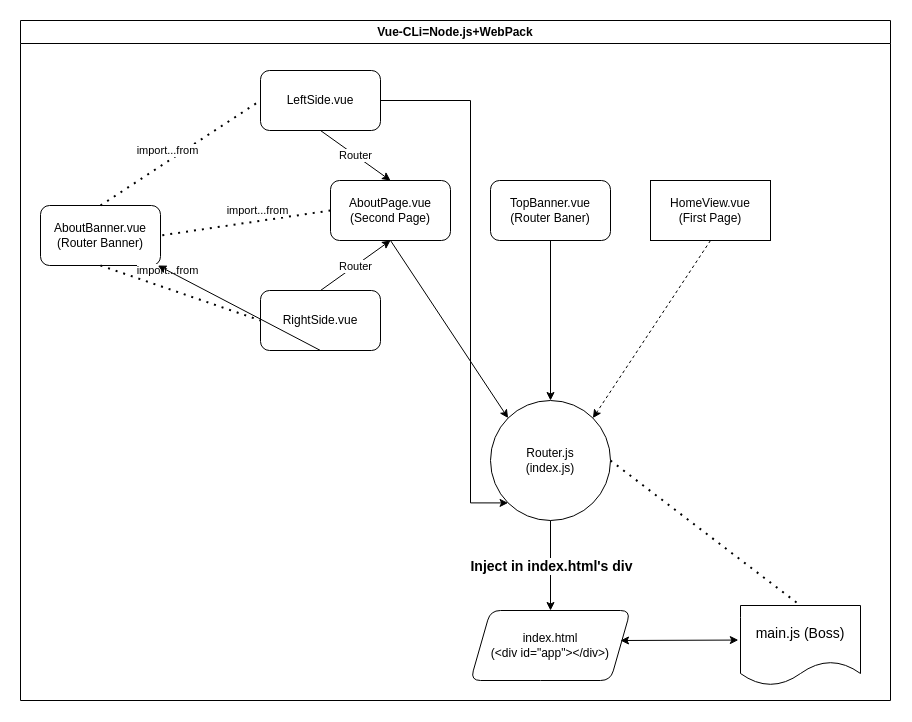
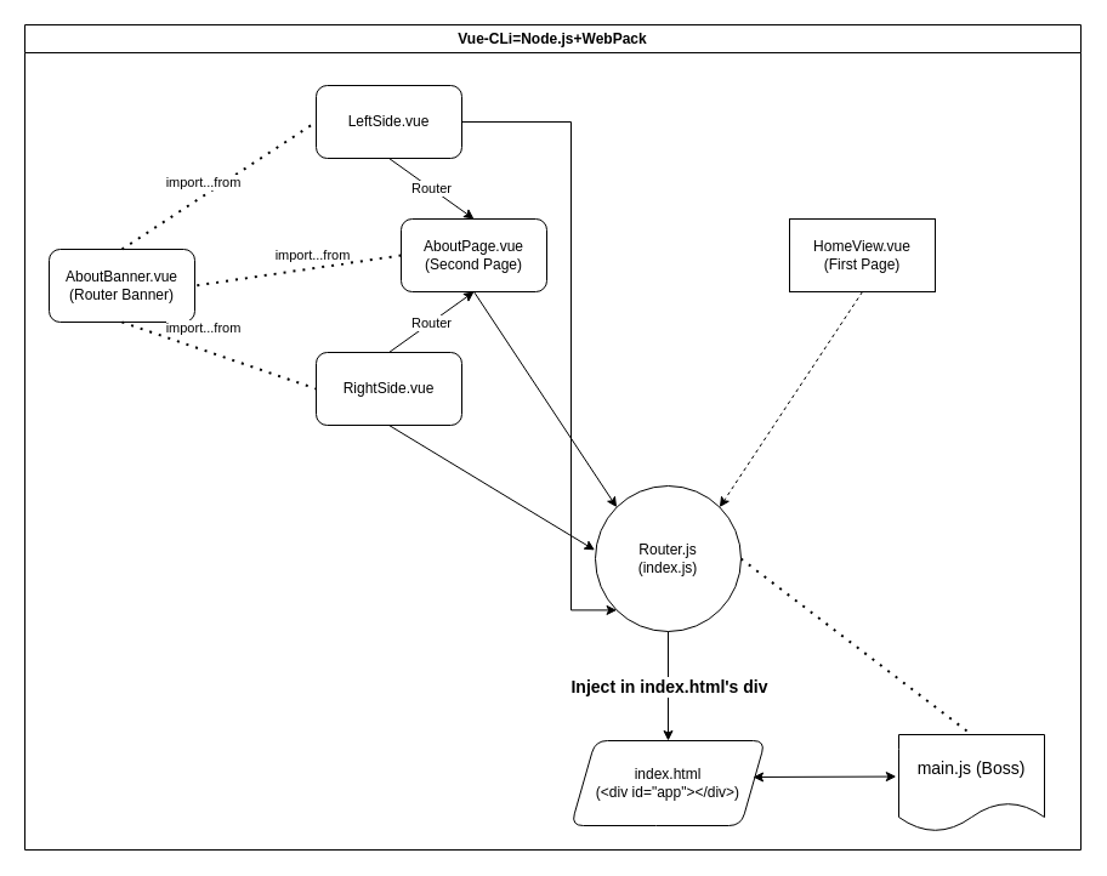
  <mxCell id="0" />
  <mxCell id="1" parent="0" />
  <mxCell id="2" value="AboutPage.vue&lt;div&gt;(Second Page)&lt;/div&gt;" style="rounded=1;whiteSpace=wrap;html=1;" parent="1" vertex="1"><mxGeometry x="330" y="180" width="120" height="60" as="geometry" /></mxCell>
- <mxCell id="3" value="TopBanner.vue&lt;div&gt;(Router Baner)&lt;br&gt;&lt;/div&gt;" style="rounded=1;whiteSpace=wrap;html=1;" parent="1" vertex="1"><mxGeometry x="490" y="180" width="120" height="60" as="geometry" /></mxCell>
  <mxCell id="4" value="Router.js&lt;br&gt;(index.js)" style="ellipse;whiteSpace=wrap;html=1;aspect=fixed;rounded=1;" parent="1" vertex="1"><mxGeometry x="490" y="400" width="120" height="120" as="geometry" /></mxCell>
  <mxCell id="5" value="index.html&lt;br&gt;(&amp;lt;div id=&quot;app&quot;&amp;gt;&amp;lt;/div&amp;gt;)" style="shape=parallelogram;perimeter=parallelogramPerimeter;whiteSpace=wrap;html=1;fixedSize=1;rounded=1;" parent="1" vertex="1"><mxGeometry x="470" y="610" width="160" height="70" as="geometry" /></mxCell>
  <mxCell id="6" value="" style="endArrow=classic;html=1;entryX=1;entryY=0;entryDx=0;entryDy=0;exitX=0.5;exitY=1;exitDx=0;exitDy=0;dashed=1;" parent="1" source="15" target="4" edge="1"><mxGeometry width="50" height="50" relative="1" as="geometry"><mxPoint x="650" y="340" as="sourcePoint" /><mxPoint x="700" y="290" as="targetPoint" /></mxGeometry></mxCell>
- <mxCell id="7" value="" style="endArrow=classic;html=1;entryX=0.5;entryY=0;entryDx=0;entryDy=0;exitX=0.5;exitY=1;exitDx=0;exitDy=0;" parent="1" source="3" target="4" edge="1"><mxGeometry width="50" height="50" relative="1" as="geometry"><mxPoint x="510" y="360" as="sourcePoint" /><mxPoint x="560" y="310" as="targetPoint" /></mxGeometry></mxCell>
  <mxCell id="8" value="" style="endArrow=classic;html=1;exitX=0.5;exitY=1;exitDx=0;exitDy=0;entryX=0;entryY=0;entryDx=0;entryDy=0;" parent="1" source="2" target="4" edge="1"><mxGeometry width="50" height="50" relative="1" as="geometry"><mxPoint x="650" y="410" as="sourcePoint" /><mxPoint x="690" y="480" as="targetPoint" /></mxGeometry></mxCell>
  <mxCell id="9" value="" style="endArrow=none;dashed=1;html=1;dashPattern=1 3;strokeWidth=2;exitX=1;exitY=0.5;exitDx=0;exitDy=0;entryX=0.5;entryY=0;entryDx=0;entryDy=0;" parent="1" source="4" edge="1" target="12"><mxGeometry width="50" height="50" relative="1" as="geometry"><mxPoint x="600" y="480" as="sourcePoint" /><mxPoint x="770" y="460" as="targetPoint" /></mxGeometry></mxCell>
  <mxCell id="10" value="" style="endArrow=classic;html=1;exitX=0.5;exitY=1;exitDx=0;exitDy=0;entryX=0.5;entryY=0;entryDx=0;entryDy=0;" parent="1" source="4" target="5" edge="1"><mxGeometry relative="1" as="geometry"><mxPoint x="510" y="570" as="sourcePoint" /><mxPoint x="610" y="570" as="targetPoint" /></mxGeometry></mxCell>
  <mxCell id="11" value="&lt;font style=&quot;font-size: 14px;&quot;&gt;&lt;b&gt;Inject in index.html's div&lt;/b&gt;&lt;/font&gt;" style="edgeLabel;resizable=0;html=1;align=center;verticalAlign=middle;rounded=1;" parent="10" connectable="0" vertex="1"><mxGeometry relative="1" as="geometry" /></mxCell>
  <mxCell id="12" value="main.js (Boss)" style="shape=document;whiteSpace=wrap;html=1;boundedLbl=1;fontSize=14;rounded=1;" parent="1" vertex="1"><mxGeometry x="740" y="605" width="120" height="80" as="geometry" /></mxCell>
  <mxCell id="13" value="" style="endArrow=classic;startArrow=classic;html=1;rounded=0;entryX=-0.018;entryY=0.432;entryDx=0;entryDy=0;entryPerimeter=0;" edge="1" parent="1" target="12"><mxGeometry width="50" height="50" relative="1" as="geometry"><mxPoint x="620" y="640" as="sourcePoint" /><mxPoint x="670" y="590" as="targetPoint" /></mxGeometry></mxCell>
  <mxCell id="14" value="Vue-CLi=Node.js+WebPack" style="swimlane;whiteSpace=wrap;html=1;" vertex="1" parent="1"><mxGeometry x="20" y="20" width="870" height="680" as="geometry" /></mxCell>
  <mxCell id="15" value="HomeView.vue&lt;br&gt;(First Page)" style="whiteSpace=wrap;html=1;movable=1;resizable=1;rotatable=1;deletable=1;editable=1;connectable=1;rounded=0;" parent="1" vertex="1"><mxGeometry x="650" y="180" width="120" height="60" as="geometry" /></mxCell>
  <mxCell id="16" value="AboutBanner.vue&lt;div&gt;(Router Banner)&lt;/div&gt;" style="rounded=1;whiteSpace=wrap;html=1;" vertex="1" parent="1"><mxGeometry x="40" y="205" width="120" height="60" as="geometry" /></mxCell>
  <mxCell id="17" value="" style="endArrow=none;dashed=1;html=1;dashPattern=1 3;strokeWidth=2;rounded=0;entryX=1;entryY=0.5;entryDx=0;entryDy=0;exitX=0;exitY=0.5;exitDx=0;exitDy=0;" edge="1" parent="1" source="2" target="16"><mxGeometry width="50" height="50" relative="1" as="geometry"><mxPoint x="240" y="170" as="sourcePoint" /><mxPoint x="290" y="120" as="targetPoint" /></mxGeometry></mxCell>
  <mxCell id="18" style="edgeStyle=orthogonalEdgeStyle;rounded=0;orthogonalLoop=1;jettySize=auto;html=1;entryX=0;entryY=1;entryDx=0;entryDy=0;" edge="1" parent="1" source="19" target="4"><mxGeometry relative="1" as="geometry"><Array as="points"><mxPoint x="470" y="100" /><mxPoint x="470" y="502" /></Array></mxGeometry></mxCell>
  <mxCell id="19" value="LeftSide.vue" style="rounded=1;whiteSpace=wrap;html=1;" vertex="1" parent="1"><mxGeometry x="260" y="70" width="120" height="60" as="geometry" /></mxCell>
  <mxCell id="20" value="RightSide.vue" style="rounded=1;whiteSpace=wrap;html=1;" vertex="1" parent="1"><mxGeometry x="260" y="290" width="120" height="60" as="geometry" /></mxCell>
  <mxCell id="21" value="" style="endArrow=none;dashed=1;html=1;dashPattern=1 3;strokeWidth=2;rounded=0;entryX=0;entryY=0.5;entryDx=0;entryDy=0;exitX=0.5;exitY=0;exitDx=0;exitDy=0;" edge="1" parent="1" source="16" target="19"><mxGeometry width="50" height="50" relative="1" as="geometry"><mxPoint x="330" y="230" as="sourcePoint" /><mxPoint x="380" y="180" as="targetPoint" /></mxGeometry></mxCell>
  <mxCell id="22" value="" style="endArrow=none;dashed=1;html=1;dashPattern=1 3;strokeWidth=2;rounded=0;exitX=0.5;exitY=1;exitDx=0;exitDy=0;" edge="1" parent="1" source="16"><mxGeometry width="50" height="50" relative="1" as="geometry"><mxPoint x="330" y="230" as="sourcePoint" /><mxPoint x="260" y="320" as="targetPoint" /></mxGeometry></mxCell>
  <mxCell id="23" value="" style="endArrow=classic;html=1;rounded=0;exitX=0.5;exitY=1;exitDx=0;exitDy=0;entryX=0.5;entryY=0;entryDx=0;entryDy=0;" edge="1" parent="1" source="19" target="2"><mxGeometry relative="1" as="geometry"><mxPoint x="300" y="210" as="sourcePoint" /><mxPoint x="420" y="180" as="targetPoint" /></mxGeometry></mxCell>
  <mxCell id="24" value="Router" style="edgeLabel;resizable=0;html=1;;align=center;verticalAlign=middle;" connectable="0" vertex="1" parent="23"><mxGeometry relative="1" as="geometry" /></mxCell>
  <mxCell id="25" value="" style="endArrow=classic;html=1;rounded=0;exitX=0.5;exitY=0;exitDx=0;exitDy=0;entryX=0.5;entryY=1;entryDx=0;entryDy=0;" edge="1" parent="1" source="20" target="2"><mxGeometry relative="1" as="geometry"><mxPoint x="270" y="240" as="sourcePoint" /><mxPoint x="370" y="290" as="targetPoint" /></mxGeometry></mxCell>
  <mxCell id="26" value="Router" style="edgeLabel;resizable=0;html=1;;align=center;verticalAlign=middle;" connectable="0" vertex="1" parent="25"><mxGeometry relative="1" as="geometry" /></mxCell>
  <mxCell id="27" value="import...from" style="edgeLabel;resizable=0;html=1;;align=center;verticalAlign=middle;" connectable="0" vertex="1" parent="1"><mxGeometry x="169.998" y="269.999" as="geometry"><mxPoint x="-3" as="offset" /></mxGeometry></mxCell>
  <mxCell id="28" value="import...from" style="edgeLabel;resizable=0;html=1;;align=center;verticalAlign=middle;" connectable="0" vertex="1" parent="1"><mxGeometry x="169.998" y="149.999" as="geometry"><mxPoint x="-3" as="offset" /></mxGeometry></mxCell>
  <mxCell id="29" value="import...from" style="edgeLabel;resizable=0;html=1;;align=center;verticalAlign=middle;" connectable="0" vertex="1" parent="1"><mxGeometry x="259.998" y="209.999" as="geometry"><mxPoint x="-3" as="offset" /></mxGeometry></mxCell>
- <mxCell id="30" value="" style="endArrow=classic;html=1;rounded=0;exitX=0.5;exitY=1;exitDx=0;exitDy=0;" edge="1" parent="1" source="20" target="16"><mxGeometry width="50" height="50" relative="1" as="geometry"><mxPoint x="500" y="390" as="sourcePoint" /><mxPoint x="550" y="340" as="targetPoint" /></mxGeometry></mxCell>
+ <mxCell id="30" value="" style="endArrow=classic;html=1;rounded=0;exitX=0.5;exitY=1;exitDx=0;exitDy=0;entryX=-0.004;entryY=0.441;entryDx=0;entryDy=0;entryPerimeter=0;" edge="1" parent="1" source="20" target="4"><mxGeometry width="50" height="50" relative="1" as="geometry"><mxPoint x="500" y="390" as="sourcePoint" /><mxPoint x="550" y="340" as="targetPoint" /></mxGeometry></mxCell>
